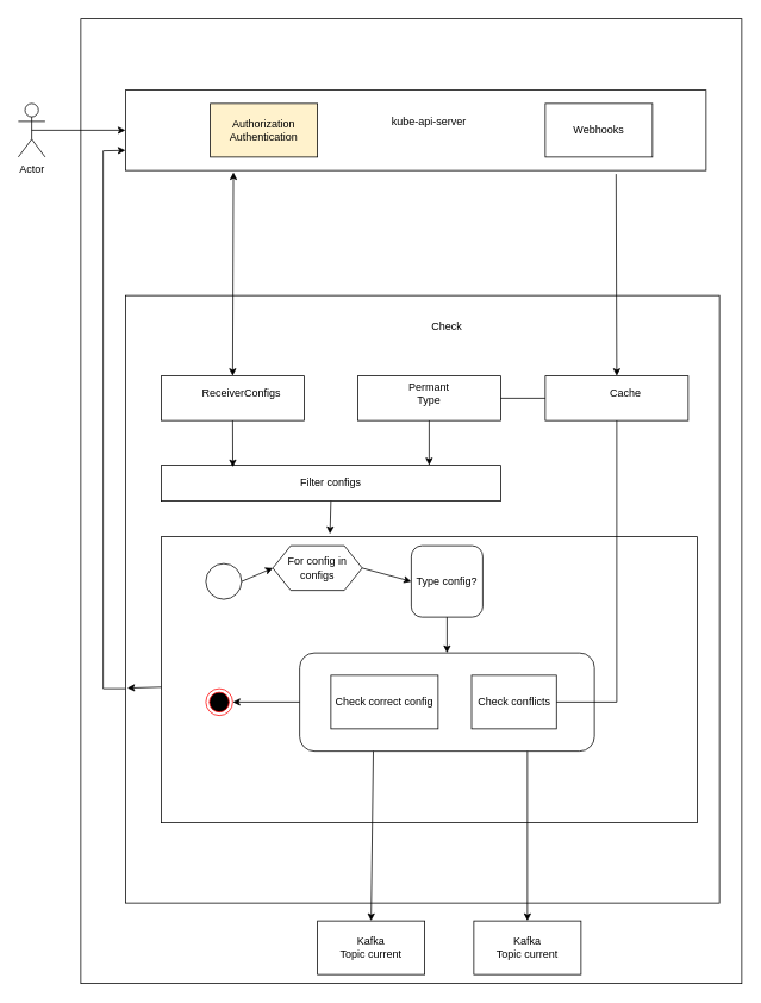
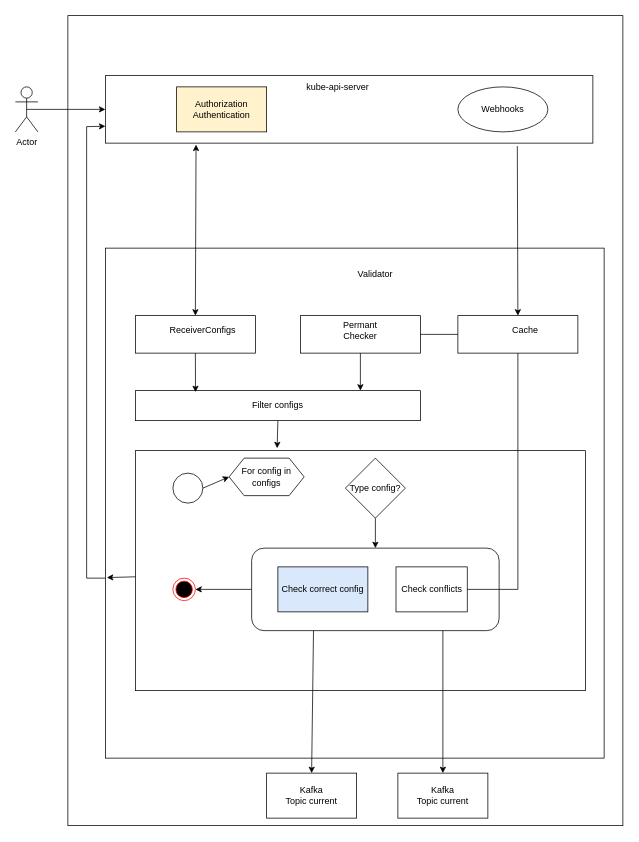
  <mxCell id="0" />
  <mxCell id="1" parent="0" />
  <mxCell id="2" value="" style="rounded=0;whiteSpace=wrap;html=1;" vertex="1" parent="1"><mxGeometry x="90" y="20" width="740" height="1080" as="geometry" /></mxCell>
  <mxCell id="3" value="" style="rounded=0;whiteSpace=wrap;html=1;" vertex="1" parent="1"><mxGeometry x="140" y="100" width="650" height="90" as="geometry" /></mxCell>
- <mxCell id="4" value="kube-api-server" style="text;html=1;strokeColor=none;fillColor=none;align=center;verticalAlign=middle;whiteSpace=wrap;rounded=0;" vertex="1" parent="1"><mxGeometry x="430" y="120" width="100" height="30" as="geometry" /></mxCell>
+ <mxCell id="4" value="kube-api-server" style="text;html=1;strokeColor=none;fillColor=none;align=center;verticalAlign=middle;whiteSpace=wrap;rounded=0;" vertex="1" parent="1"><mxGeometry x="400" y="100" width="100" height="30" as="geometry" /></mxCell>
  <mxCell id="5" value="" style="rounded=0;whiteSpace=wrap;html=1;" vertex="1" parent="1"><mxGeometry x="140" y="330" width="665" height="680" as="geometry" /></mxCell>
- <mxCell id="6" value="Check" style="text;html=1;strokeColor=none;fillColor=none;align=center;verticalAlign=middle;whiteSpace=wrap;rounded=0;" vertex="1" parent="1"><mxGeometry x="470" y="350" width="60" height="30" as="geometry" /></mxCell>
+ <mxCell id="6" value="Validator" style="text;html=1;strokeColor=none;fillColor=none;align=center;verticalAlign=middle;whiteSpace=wrap;rounded=0;" vertex="1" parent="1"><mxGeometry x="470" y="350" width="60" height="30" as="geometry" /></mxCell>
  <mxCell id="7" value="" style="rounded=0;whiteSpace=wrap;html=1;" vertex="1" parent="1"><mxGeometry x="180" y="420" width="160" height="50" as="geometry" /></mxCell>
  <mxCell id="8" value="" style="rounded=0;whiteSpace=wrap;html=1;" vertex="1" parent="1"><mxGeometry x="610" y="420" width="160" height="50" as="geometry" /></mxCell>
  <mxCell id="9" value="ReceiverConfigs" style="text;html=1;strokeColor=none;fillColor=none;align=center;verticalAlign=middle;whiteSpace=wrap;rounded=0;" vertex="1" parent="1"><mxGeometry x="240" y="425" width="60" height="30" as="geometry" /></mxCell>
  <mxCell id="10" value="Cache" style="text;html=1;strokeColor=none;fillColor=none;align=center;verticalAlign=middle;whiteSpace=wrap;rounded=0;" vertex="1" parent="1"><mxGeometry x="670" y="425" width="60" height="30" as="geometry" /></mxCell>
  <mxCell id="11" value="Actor" style="shape=umlActor;verticalLabelPosition=bottom;verticalAlign=top;html=1;outlineConnect=0;" vertex="1" parent="1"><mxGeometry x="20" y="115" width="30" height="60" as="geometry" /></mxCell>
  <mxCell id="12" value="" style="endArrow=classic;html=1;rounded=0;exitX=0.5;exitY=0.5;exitDx=0;exitDy=0;exitPerimeter=0;entryX=0;entryY=0.5;entryDx=0;entryDy=0;" edge="1" parent="1" source="11" target="3"><mxGeometry width="50" height="50" relative="1" as="geometry"><mxPoint x="410" y="470" as="sourcePoint" /><mxPoint x="460" y="420" as="targetPoint" /></mxGeometry></mxCell>
  <mxCell id="13" value="" style="endArrow=classic;startArrow=classic;html=1;rounded=0;entryX=0.186;entryY=1.022;entryDx=0;entryDy=0;exitX=0.5;exitY=0;exitDx=0;exitDy=0;entryPerimeter=0;" edge="1" parent="1" source="7" target="3"><mxGeometry width="50" height="50" relative="1" as="geometry"><mxPoint x="400" y="470" as="sourcePoint" /><mxPoint x="450" y="420" as="targetPoint" /></mxGeometry></mxCell>
  <mxCell id="14" value="" style="rounded=0;whiteSpace=wrap;html=1;" vertex="1" parent="1"><mxGeometry x="400" y="420" width="160" height="50" as="geometry" /></mxCell>
- <mxCell id="15" value="Permant Type" style="text;html=1;strokeColor=none;fillColor=none;align=center;verticalAlign=middle;whiteSpace=wrap;rounded=0;" vertex="1" parent="1"><mxGeometry x="450" y="425" width="60" height="30" as="geometry" /></mxCell>
+ <mxCell id="15" value="Permant Checker" style="text;html=1;strokeColor=none;fillColor=none;align=center;verticalAlign=middle;whiteSpace=wrap;rounded=0;" vertex="1" parent="1"><mxGeometry x="450" y="425" width="60" height="30" as="geometry" /></mxCell>
  <mxCell id="16" value="" style="endArrow=classic;html=1;rounded=0;entryX=0.5;entryY=0;entryDx=0;entryDy=0;exitX=0.845;exitY=1.044;exitDx=0;exitDy=0;exitPerimeter=0;" edge="1" parent="1" source="3" target="8"><mxGeometry width="50" height="50" relative="1" as="geometry"><mxPoint x="400" y="470" as="sourcePoint" /><mxPoint x="450" y="420" as="targetPoint" /></mxGeometry></mxCell>
  <mxCell id="17" value="" style="rounded=0;whiteSpace=wrap;html=1;" vertex="1" parent="1"><mxGeometry x="180" y="600" width="600" height="320" as="geometry" /></mxCell>
  <mxCell id="18" value="Filter configs" style="rounded=0;whiteSpace=wrap;html=1;" vertex="1" parent="1"><mxGeometry x="180" y="520" width="380" height="40" as="geometry" /></mxCell>
  <mxCell id="19" value="" style="endArrow=classic;html=1;rounded=0;exitX=0.5;exitY=1;exitDx=0;exitDy=0;entryX=0.211;entryY=0.05;entryDx=0;entryDy=0;entryPerimeter=0;" edge="1" parent="1" source="7" target="18"><mxGeometry width="50" height="50" relative="1" as="geometry"><mxPoint x="400" y="470" as="sourcePoint" /><mxPoint x="450" y="420" as="targetPoint" /></mxGeometry></mxCell>
  <mxCell id="20" value="" style="endArrow=classic;html=1;rounded=0;exitX=0.5;exitY=1;exitDx=0;exitDy=0;entryX=0.315;entryY=-0.01;entryDx=0;entryDy=0;entryPerimeter=0;" edge="1" parent="1" source="18" target="17"><mxGeometry width="50" height="50" relative="1" as="geometry"><mxPoint x="395" y="610" as="sourcePoint" /><mxPoint x="445" y="560" as="targetPoint" /></mxGeometry></mxCell>
  <mxCell id="21" value="&lt;div&gt;Kafka&lt;/div&gt;&lt;div&gt;Topic current&lt;br&gt;&lt;/div&gt;" style="rounded=0;whiteSpace=wrap;html=1;" vertex="1" parent="1"><mxGeometry x="355" y="1030" width="120" height="60" as="geometry" /></mxCell>
  <mxCell id="22" value="&lt;div&gt;Kafka&lt;/div&gt;&lt;div&gt;Topic current&lt;br&gt;&lt;/div&gt;" style="rounded=0;whiteSpace=wrap;html=1;" vertex="1" parent="1"><mxGeometry x="530" y="1030" width="120" height="60" as="geometry" /></mxCell>
  <mxCell id="23" value="" style="endArrow=classic;html=1;rounded=0;exitX=0.5;exitY=1;exitDx=0;exitDy=0;" edge="1" parent="1" source="14"><mxGeometry width="50" height="50" relative="1" as="geometry"><mxPoint x="395" y="610" as="sourcePoint" /><mxPoint x="480" y="520" as="targetPoint" /></mxGeometry></mxCell>
  <mxCell id="24" value="" style="endArrow=none;html=1;rounded=0;entryX=0;entryY=0.5;entryDx=0;entryDy=0;exitX=1;exitY=0.5;exitDx=0;exitDy=0;" edge="1" parent="1" source="14" target="8"><mxGeometry width="50" height="50" relative="1" as="geometry"><mxPoint x="565" y="445" as="sourcePoint" /><mxPoint x="445" y="560" as="targetPoint" /></mxGeometry></mxCell>
  <mxCell id="25" value="" style="ellipse;whiteSpace=wrap;html=1;aspect=fixed;" vertex="1" parent="1"><mxGeometry x="230" y="630" width="40" height="40" as="geometry" /></mxCell>
- <mxCell id="26" value="Type config?" style="whiteSpace=wrap;html=1;rounded=1;" vertex="1" parent="1"><mxGeometry x="460" y="610" width="80" height="80" as="geometry" /></mxCell>
+ <mxCell id="26" value="Type config?" style="rhombus;whiteSpace=wrap;html=1;" vertex="1" parent="1"><mxGeometry x="460" y="610" width="80" height="80" as="geometry" /></mxCell>
  <mxCell id="27" value="" style="rounded=1;whiteSpace=wrap;html=1;" vertex="1" parent="1"><mxGeometry x="335" y="730" width="330" height="110" as="geometry" /></mxCell>
- <mxCell id="28" value="Check correct config" style="rounded=0;whiteSpace=wrap;html=1;" vertex="1" parent="1"><mxGeometry x="370" y="755" width="120" height="60" as="geometry" /></mxCell>
+ <mxCell id="28" value="Check correct config" style="rounded=0;whiteSpace=wrap;html=1;fillColor=#dae8fc;" vertex="1" parent="1"><mxGeometry x="370" y="755" width="120" height="60" as="geometry" /></mxCell>
  <mxCell id="29" value="Check conflicts" style="rounded=0;whiteSpace=wrap;html=1;" vertex="1" parent="1"><mxGeometry x="527.5" y="755" width="95" height="60" as="geometry" /></mxCell>
  <mxCell id="30" value="" style="endArrow=classic;html=1;rounded=0;exitX=0.5;exitY=1;exitDx=0;exitDy=0;entryX=0.5;entryY=0;entryDx=0;entryDy=0;" edge="1" parent="1" source="26" target="27"><mxGeometry width="50" height="50" relative="1" as="geometry"><mxPoint x="395" y="610" as="sourcePoint" /><mxPoint x="445" y="560" as="targetPoint" /></mxGeometry></mxCell>
  <mxCell id="31" value="" style="endArrow=none;html=1;rounded=0;entryX=0.5;entryY=1;entryDx=0;entryDy=0;exitX=1;exitY=0.5;exitDx=0;exitDy=0;" edge="1" parent="1" source="29"><mxGeometry width="50" height="50" relative="1" as="geometry"><mxPoint x="587.5" y="755" as="sourcePoint" /><mxPoint x="690" y="470" as="targetPoint" /><Array as="points"><mxPoint x="690" y="785" /></Array></mxGeometry></mxCell>
  <mxCell id="32" value="" style="ellipse;html=1;shape=endState;fillColor=#000000;strokeColor=#ff0000;" vertex="1" parent="1"><mxGeometry x="230" y="770" width="30" height="30" as="geometry" /></mxCell>
  <mxCell id="33" value="" style="endArrow=classic;html=1;rounded=0;entryX=1;entryY=0.5;entryDx=0;entryDy=0;exitX=0;exitY=0.5;exitDx=0;exitDy=0;" edge="1" parent="1" source="27" target="32"><mxGeometry width="50" height="50" relative="1" as="geometry"><mxPoint x="395" y="610" as="sourcePoint" /><mxPoint x="445" y="560" as="targetPoint" /></mxGeometry></mxCell>
  <mxCell id="34" value="" style="endArrow=classic;html=1;rounded=0;exitX=0.25;exitY=1;exitDx=0;exitDy=0;entryX=0.5;entryY=0;entryDx=0;entryDy=0;" edge="1" parent="1" source="27" target="21"><mxGeometry width="50" height="50" relative="1" as="geometry"><mxPoint x="395" y="610" as="sourcePoint" /><mxPoint x="445" y="560" as="targetPoint" /></mxGeometry></mxCell>
  <mxCell id="35" value="" style="endArrow=classic;html=1;rounded=0;entryX=0.5;entryY=0;entryDx=0;entryDy=0;" edge="1" parent="1" target="22"><mxGeometry width="50" height="50" relative="1" as="geometry"><mxPoint x="590" y="840" as="sourcePoint" /><mxPoint x="445" y="560" as="targetPoint" /></mxGeometry></mxCell>
  <mxCell id="36" value="For config in configs" style="shape=hexagon;perimeter=hexagonPerimeter2;whiteSpace=wrap;html=1;fixedSize=1;" vertex="1" parent="1"><mxGeometry x="305" y="610" width="100" height="50" as="geometry" /></mxCell>
  <mxCell id="37" value="" style="endArrow=classic;html=1;rounded=0;exitX=1;exitY=0.5;exitDx=0;exitDy=0;entryX=0;entryY=0.5;entryDx=0;entryDy=0;" edge="1" parent="1" source="25" target="36"><mxGeometry width="50" height="50" relative="1" as="geometry"><mxPoint x="395" y="610" as="sourcePoint" /><mxPoint x="445" y="560" as="targetPoint" /></mxGeometry></mxCell>
- <mxCell id="38" value="" style="endArrow=classic;html=1;rounded=0;exitX=1;exitY=0.5;exitDx=0;exitDy=0;entryX=0;entryY=0.5;entryDx=0;entryDy=0;" edge="1" parent="1" source="36" target="26"><mxGeometry width="50" height="50" relative="1" as="geometry"><mxPoint x="395" y="610" as="sourcePoint" /><mxPoint x="445" y="560" as="targetPoint" /></mxGeometry></mxCell>
  <mxCell id="39" value="" style="endArrow=classic;html=1;rounded=0;entryX=0;entryY=0.75;entryDx=0;entryDy=0;" edge="1" parent="1" target="3"><mxGeometry width="50" height="50" relative="1" as="geometry"><mxPoint x="140" y="770" as="sourcePoint" /><mxPoint x="445" y="520" as="targetPoint" /><Array as="points"><mxPoint x="115" y="770" /><mxPoint x="115" y="168" /></Array></mxGeometry></mxCell>
  <mxCell id="40" value="" style="endArrow=classic;html=1;rounded=0;entryX=0.003;entryY=0.646;entryDx=0;entryDy=0;entryPerimeter=0;" edge="1" parent="1" source="17" target="5"><mxGeometry width="50" height="50" relative="1" as="geometry"><mxPoint x="395" y="570" as="sourcePoint" /><mxPoint x="145" y="770" as="targetPoint" /></mxGeometry></mxCell>
  <mxCell id="41" value="&lt;div&gt;Authorization&lt;/div&gt;&lt;div&gt;Authentication&lt;br&gt;&lt;/div&gt;" style="rounded=0;whiteSpace=wrap;html=1;fillColor=#fff2cc;" vertex="1" parent="1"><mxGeometry x="235" y="115" width="120" height="60" as="geometry" /></mxCell>
- <mxCell id="42" value="Webhooks" style="rounded=0;whiteSpace=wrap;html=1;" vertex="1" parent="1"><mxGeometry x="610" y="115" width="120" height="60" as="geometry" /></mxCell>
+ <mxCell id="42" value="Webhooks" style="ellipse;whiteSpace=wrap;html=1;" vertex="1" parent="1"><mxGeometry x="610" y="115" width="120" height="60" as="geometry" /></mxCell>
